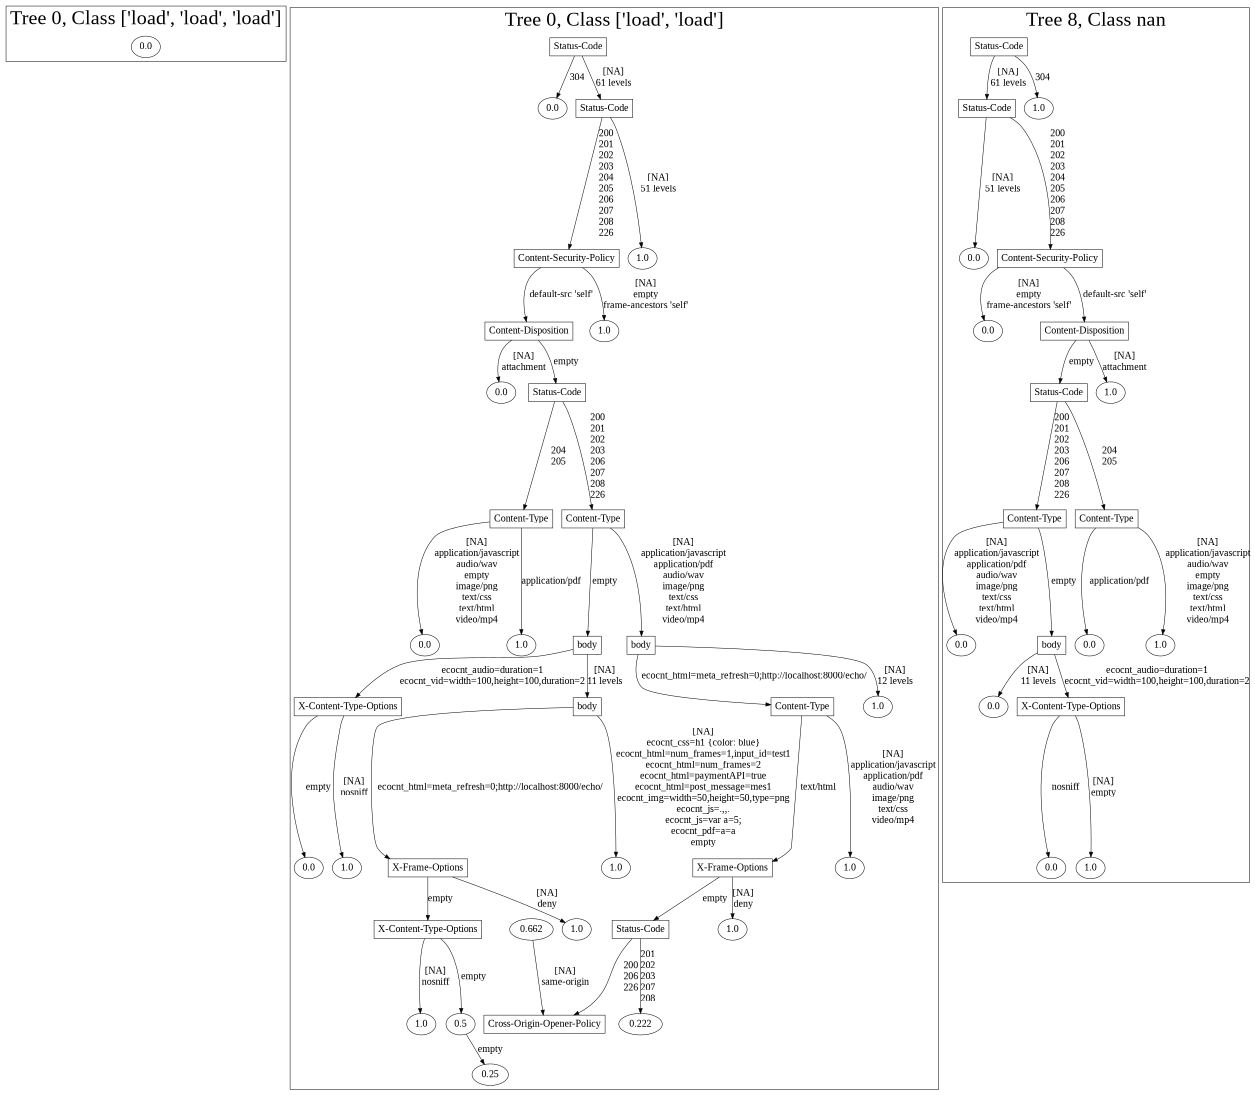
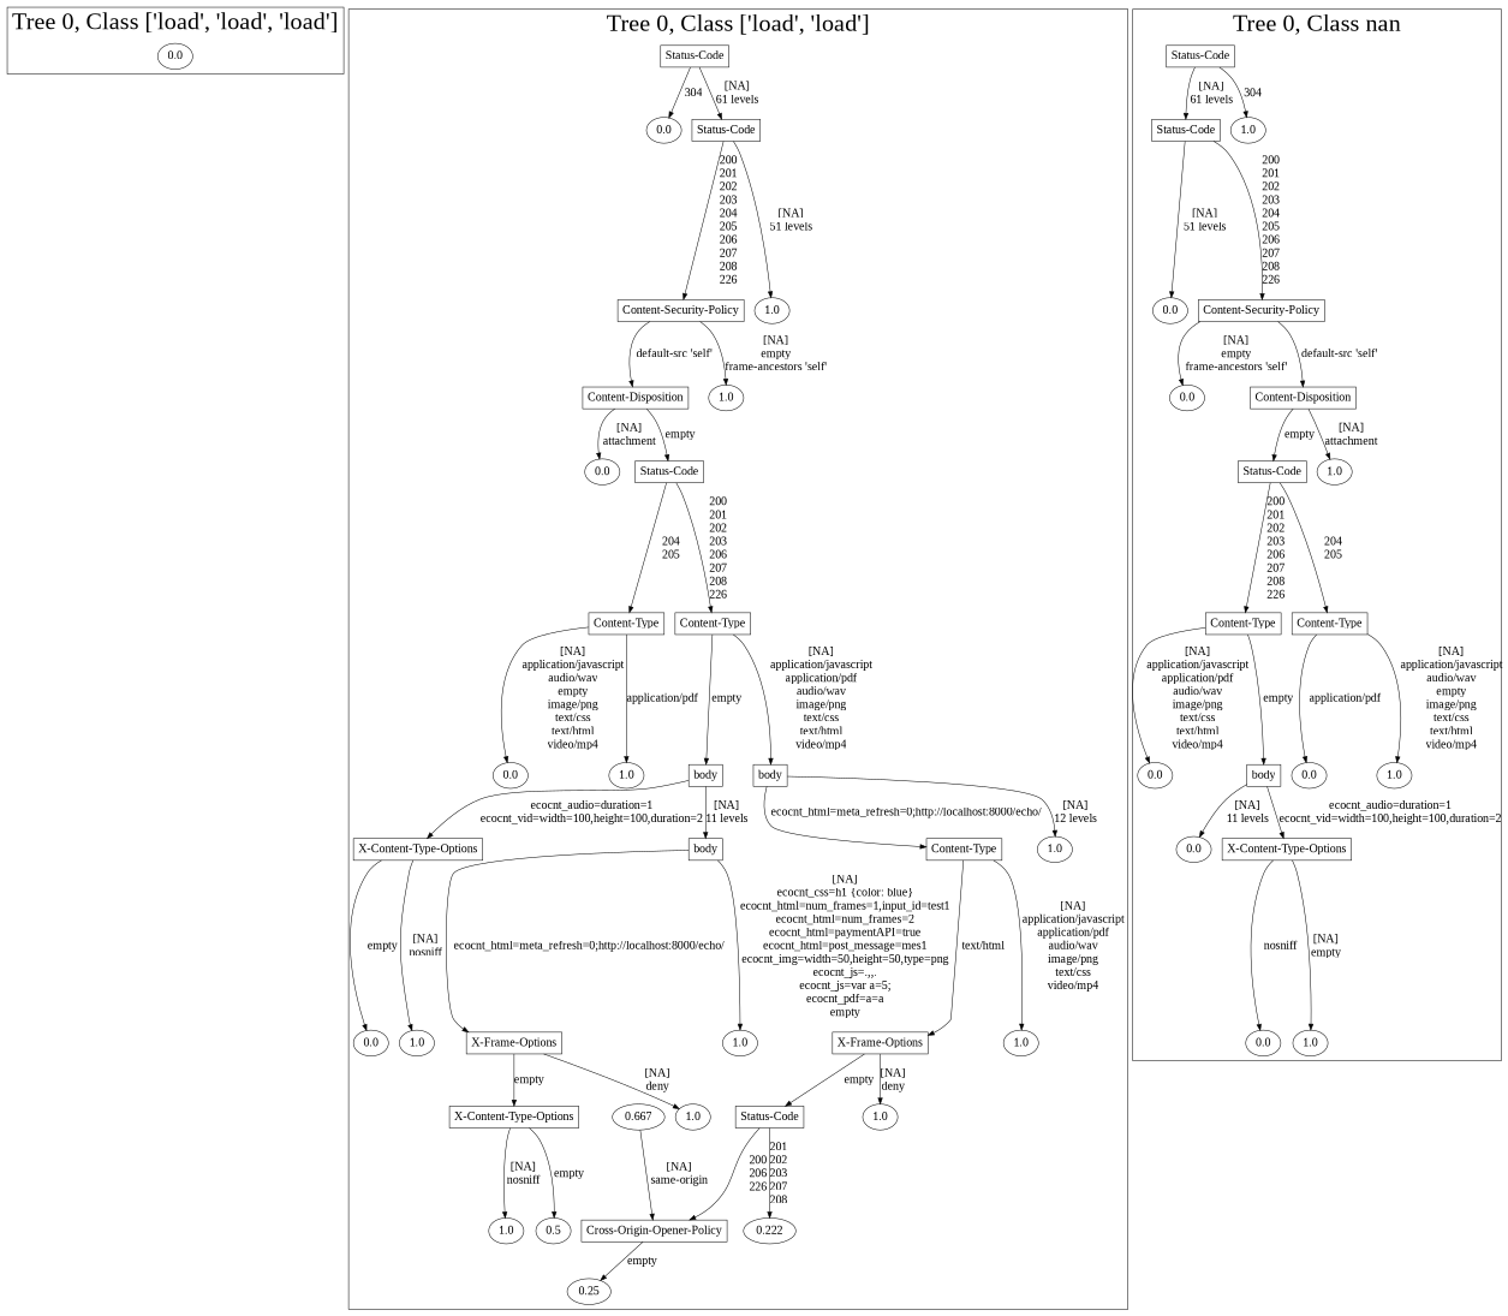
  digraph {
    fontname="Liberation Serif"
    node [fontname="Liberation Serif" fontsize=20]
    edge [fontname="Liberation Serif" fontsize=20]
    n1 [label=0.0]
    n2 [label="Status-Code" shape=box]
    n3 [label=0.0]
    n4 [label="Status-Code" shape=box]
    n5 [label="Content-Security-Policy" shape=box]
    n6 [label=1.0]
    n7 [label="Content-Disposition" shape=box]
    n8 [label=1.0]
    n9 [label=0.0]
    n10 [label="Status-Code" shape=box]
    n11 [label="Content-Type" shape=box]
    n12 [label="Content-Type" shape=box]
    n13 [label=0.0]
    n14 [label=1.0]
    n15 [label=body shape=box]
    n16 [label=body shape=box]
    n17 [label="X-Content-Type-Options" shape=box]
    n18 [label=body shape=box]
    n19 [label="Content-Type" shape=box]
    n20 [label=1.0]
    n21 [label=0.0]
    n22 [label=1.0]
    n23 [label="X-Frame-Options" shape=box]
    n24 [label=1.0]
    n25 [label="X-Frame-Options" shape=box]
    n26 [label=1.0]
    n27 [label="X-Content-Type-Options" shape=box]
    n28 [label=1.0]
    n29 [label="Status-Code" shape=box]
    n30 [label=1.0]
    n31 [label=0.5]
    n32 [label=1.0]
    n33 [label=0.222]
    n34 [label="Cross-Origin-Opener-Policy" shape=box]
    n35 [label=0.25]
-   n36 [label=0.662]
+   n36 [label=0.667]
    n37 [label="Status-Code" shape=box]
    n38 [label="Status-Code" shape=box]
    n39 [label=1.0]
    n40 [label=0.0]
    n41 [label="Content-Security-Policy" shape=box]
    n42 [label=0.0]
    n43 [label="Content-Disposition" shape=box]
    n44 [label="Status-Code" shape=box]
    n45 [label=1.0]
    n46 [label="Content-Type" shape=box]
    n47 [label="Content-Type" shape=box]
    n48 [label=0.0]
    n49 [label=body shape=box]
    n50 [label=0.0]
    n51 [label=1.0]
    n52 [label=0.0]
    n53 [label="X-Content-Type-Options" shape=box]
    n54 [label=0.0]
    n55 [label=1.0]
    subgraph cluster_1 {
      fontsize=40
      label="Tree 0, Class ['load', 'load', 'load']"
      subgraph sub_2 {
        fontsize=40
        label="Tree 0, Class ['load', 'load', 'load']"
        n1
      }
    }
    subgraph cluster_3 {
      fontsize=40
      label="Tree 0, Class ['load', 'load']"
      subgraph sub_4 {
        fontsize=40
        label="Tree 0, Class ['load', 'load']"
        n2
      }
      subgraph sub_5 {
        fontsize=40
        label="Tree 0, Class ['load', 'load']"
        n3
        n4
      }
      subgraph sub_6 {
        fontsize=40
        label="Tree 0, Class ['load', 'load']"
        n5
        n6
      }
      subgraph sub_7 {
        fontsize=40
        label="Tree 0, Class ['load', 'load']"
        n7
        n8
      }
      subgraph sub_8 {
        fontsize=40
        label="Tree 0, Class ['load', 'load']"
        n9
        n10
      }
      subgraph sub_9 {
        fontsize=40
        label="Tree 0, Class ['load', 'load']"
        n11
        n12
      }
      subgraph sub_10 {
        fontsize=40
        label="Tree 0, Class ['load', 'load']"
        n13
        n14
        n15
        n16
      }
      subgraph sub_11 {
        fontsize=40
        label="Tree 0, Class ['load', 'load']"
        n17
        n18
        n19
        n20
      }
      subgraph sub_12 {
        fontsize=40
        label="Tree 0, Class ['load', 'load']"
        n21
        n22
        n23
        n24
        n25
        n26
      }
      subgraph sub_13 {
        fontsize=40
        label="Tree 0, Class ['load', 'load']"
        n27
        n28
        n29
        n30
      }
      subgraph sub_14 {
        fontsize=40
        label="Tree 0, Class ['load', 'load']"
        n31
        n32
        n33
        n34
      }
      subgraph sub_15 {
        fontsize=40
        label="Tree 0, Class ['load', 'load']"
        n35
        n36
      }
    }
    subgraph cluster_16 {
      fontsize=40
-     label="Tree 8, Class nan"
+     label="Tree 0, Class nan"
      subgraph sub_17 {
        fontsize=40
        label="Tree 0, Class nan"
        n37
      }
      subgraph sub_18 {
        fontsize=40
        label="Tree 0, Class nan"
        n38
        n39
      }
      subgraph sub_19 {
        fontsize=40
        label="Tree 0, Class nan"
        n40
        n41
      }
      subgraph sub_20 {
        fontsize=40
        label="Tree 0, Class nan"
        n42
        n43
      }
      subgraph sub_21 {
        fontsize=40
        label="Tree 0, Class nan"
        n44
        n45
      }
      subgraph sub_22 {
        fontsize=40
        label="Tree 0, Class nan"
        n46
        n47
      }
      subgraph sub_23 {
        fontsize=40
        label="Tree 0, Class nan"
        n48
        n49
        n50
        n51
      }
      subgraph sub_24 {
        fontsize=40
        label="Tree 0, Class nan"
        n52
        n53
      }
      subgraph sub_25 {
        fontsize=40
        label="Tree 0, Class nan"
        n54
        n55
      }
    }
    n2 -> n3 [label="304\n"]
    n2 -> n4 [label="[NA]\n61 levels\n"]
    n4 -> n5 [label="200\n201\n202\n203\n204\n205\n206\n207\n208\n226\n"]
    n4 -> n6 [label="[NA]\n51 levels\n"]
    n5 -> n7 [label="default-src 'self'\n"]
    n5 -> n8 [label="[NA]\nempty\nframe-ancestors 'self'\n"]
    n7 -> n9 [label="[NA]\nattachment\n"]
    n7 -> n10 [label="empty\n"]
    n10 -> n11 [label="204\n205\n"]
    n10 -> n12 [label="200\n201\n202\n203\n206\n207\n208\n226\n"]
    n11 -> n13 [label="[NA]\napplication/javascript\naudio/wav\nempty\nimage/png\ntext/css\ntext/html\nvideo/mp4\n"]
    n11 -> n14 [label="application/pdf\n"]
    n12 -> n15 [label="empty\n"]
    n12 -> n16 [label="[NA]\napplication/javascript\napplication/pdf\naudio/wav\nimage/png\ntext/css\ntext/html\nvideo/mp4\n"]
    n15 -> n17 [label="ecocnt_audio=duration=1\necocnt_vid=width=100,height=100,duration=2\n"]
    n15 -> n18 [label="[NA]\n11 levels\n"]
    n16 -> n19 [label="ecocnt_html=meta_refresh=0;http://localhost:8000/echo/\n"]
    n16 -> n20 [label="[NA]\n12 levels\n"]
    n17 -> n21 [label="empty\n"]
    n17 -> n22 [label="[NA]\nnosniff\n"]
    n18 -> n23 [label="ecocnt_html=meta_refresh=0;http://localhost:8000/echo/\n"]
    n18 -> n24 [label="[NA]\necocnt_css=h1 {color: blue}\necocnt_html=num_frames=1,input_id=test1\necocnt_html=num_frames=2\necocnt_html=paymentAPI=true\necocnt_html=post_message=mes1\necocnt_img=width=50,height=50,type=png\necocnt_js=.,,.\necocnt_js=var a=5;\necocnt_pdf=a=a\nempty\n"]
    n19 -> n25 [label="text/html\n"]
    n19 -> n26 [label="[NA]\napplication/javascript\napplication/pdf\naudio/wav\nimage/png\ntext/css\nvideo/mp4\n"]
    n23 -> n27 [label="empty\n"]
    n23 -> n28 [label="[NA]\ndeny\n"]
    n25 -> n29 [label="empty\n"]
    n25 -> n30 [label="[NA]\ndeny\n"]
    n27 -> n31 [label="empty\n"]
    n27 -> n32 [label="[NA]\nnosniff\n"]
    n29 -> n33 [label="201\n202\n203\n207\n208\n"]
    n29 -> n34 [label="200\n206\n226\n"]
-   n31 -> n35 [label="empty\n"]
+   n34 -> n35 [label="empty\n"]
    n36 -> n34 [label="[NA]\nsame-origin\n"]
    n37 -> n38 [label="[NA]\n61 levels\n"]
    n37 -> n39 [label="304\n"]
    n38 -> n40 [label="[NA]\n51 levels\n"]
    n38 -> n41 [label="200\n201\n202\n203\n204\n205\n206\n207\n208\n226\n"]
    n41 -> n42 [label="[NA]\nempty\nframe-ancestors 'self'\n"]
    n41 -> n43 [label="default-src 'self'\n"]
    n43 -> n44 [label="empty\n"]
    n43 -> n45 [label="[NA]\nattachment\n"]
    n44 -> n46 [label="200\n201\n202\n203\n206\n207\n208\n226\n"]
    n44 -> n47 [label="204\n205\n"]
    n46 -> n48 [label="[NA]\napplication/javascript\napplication/pdf\naudio/wav\nimage/png\ntext/css\ntext/html\nvideo/mp4\n"]
    n46 -> n49 [label="empty\n"]
    n47 -> n50 [label="application/pdf\n"]
    n47 -> n51 [label="[NA]\napplication/javascript\naudio/wav\nempty\nimage/png\ntext/css\ntext/html\nvideo/mp4\n"]
    n49 -> n52 [label="[NA]\n11 levels\n"]
    n49 -> n53 [label="ecocnt_audio=duration=1\necocnt_vid=width=100,height=100,duration=2\n"]
    n53 -> n54 [label="nosniff\n"]
    n53 -> n55 [label="[NA]\nempty\n"]
  }
